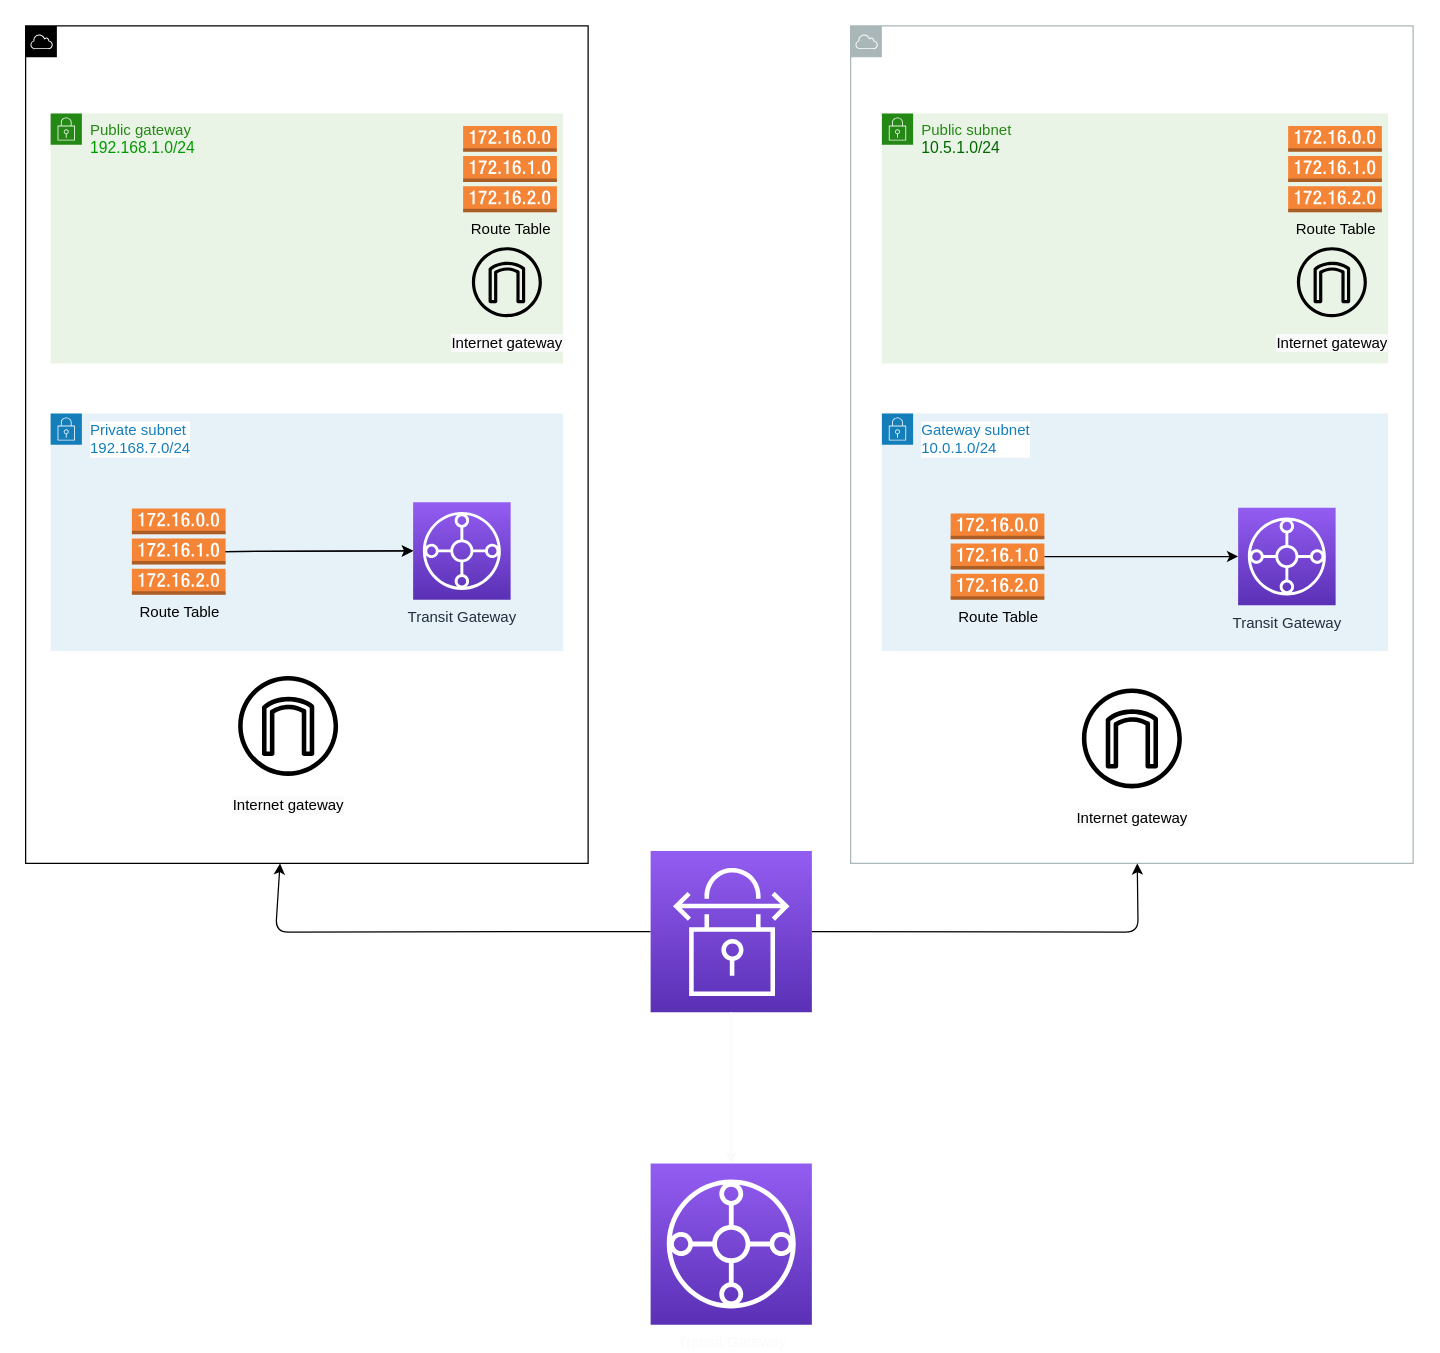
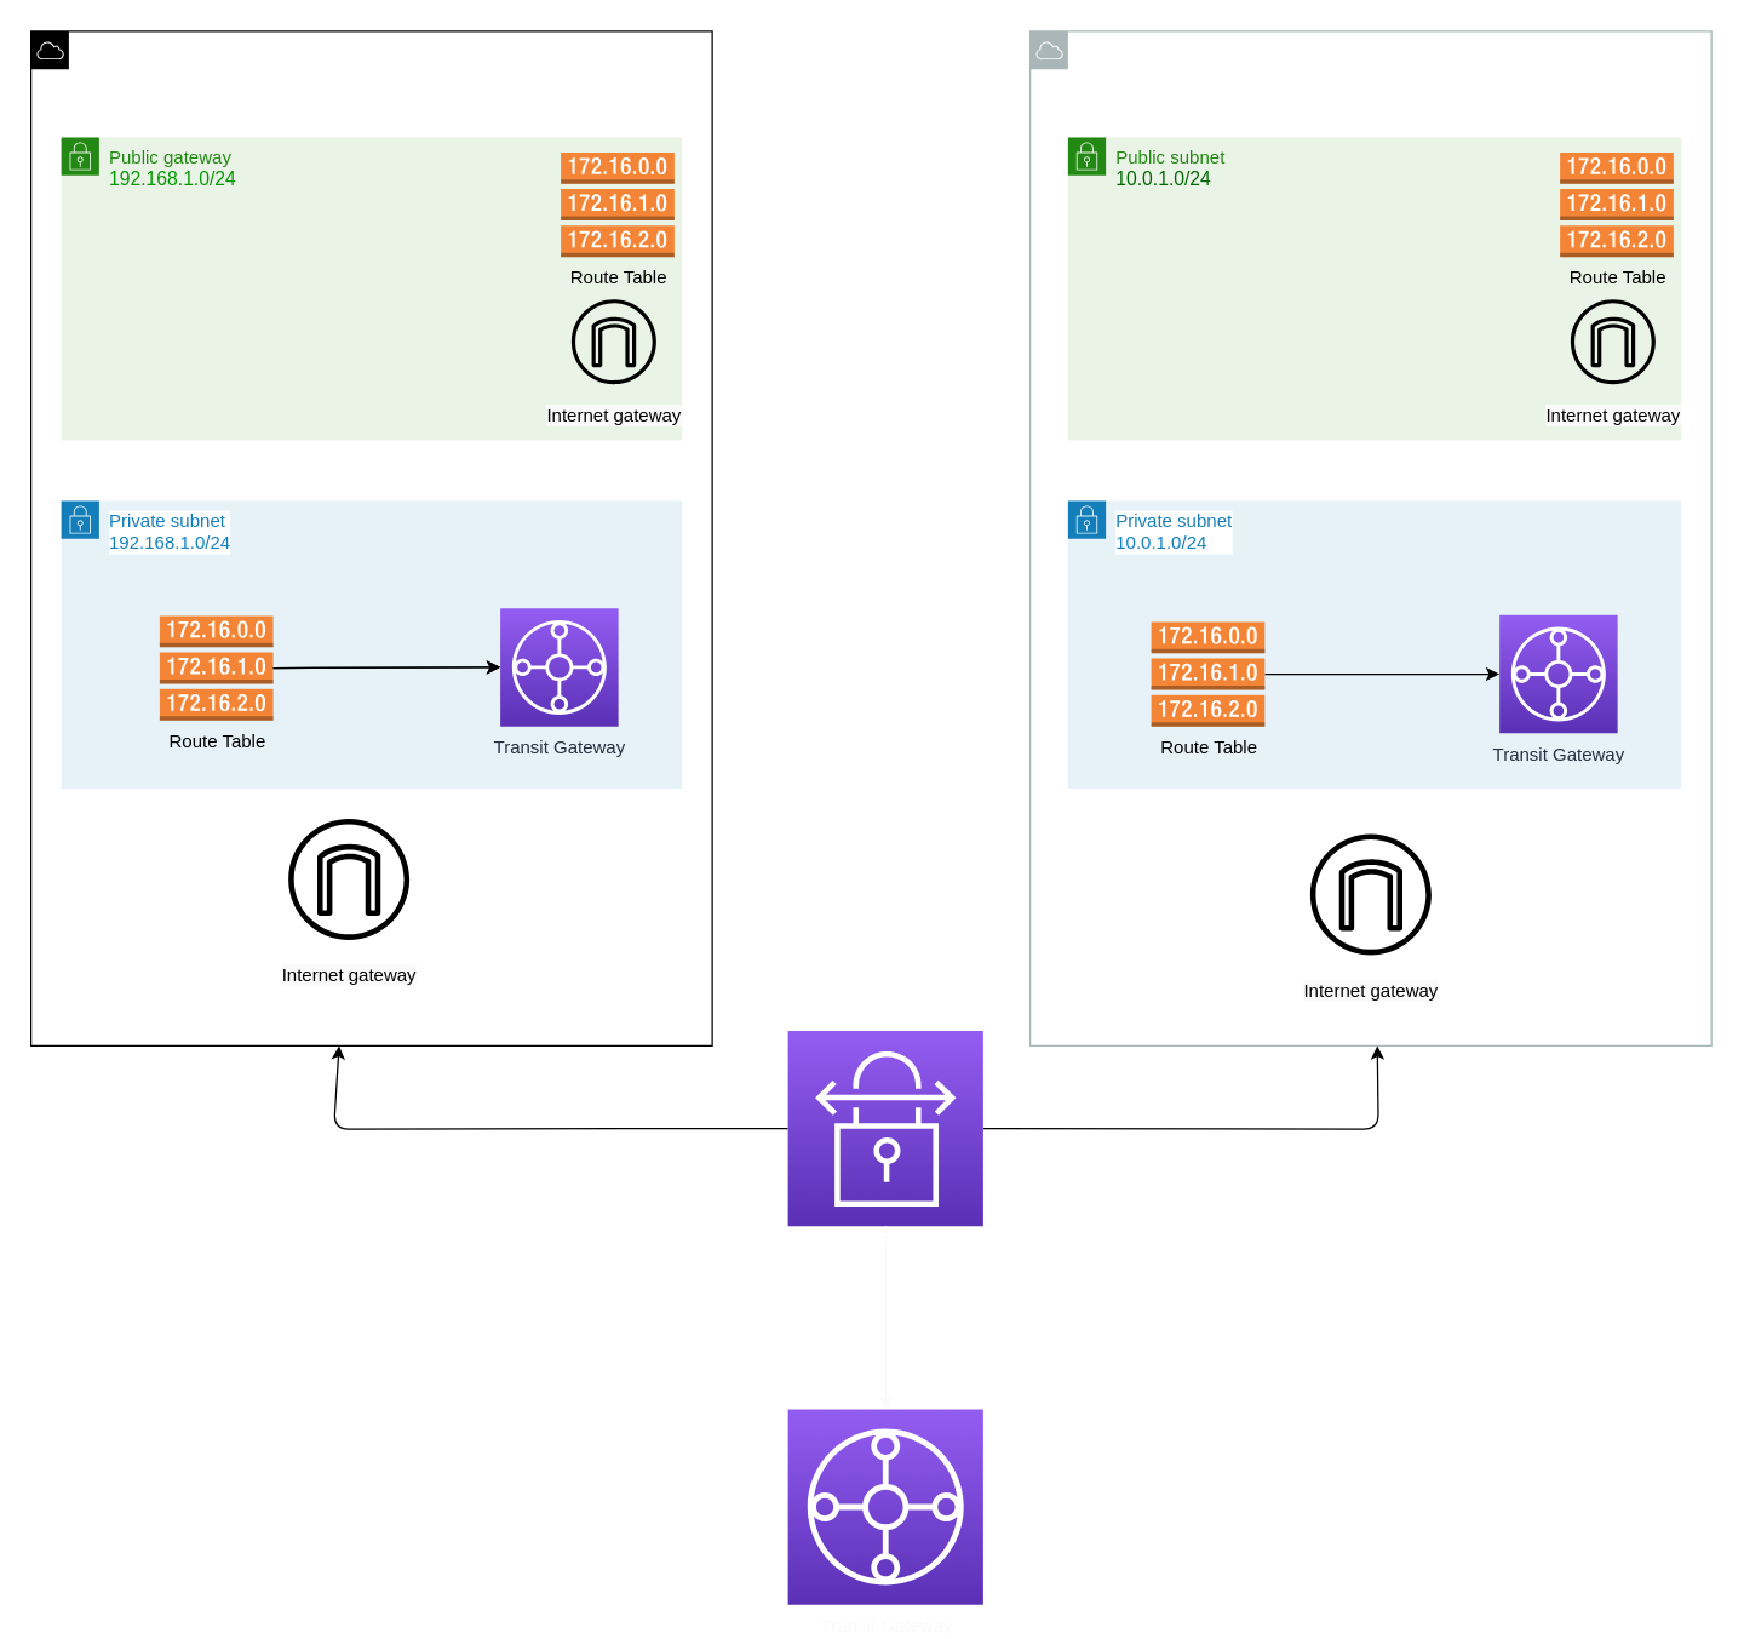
  <mxCell id="0" />
  <mxCell id="1" parent="0" />
- <mxCell id="2" value="&lt;pre style=&quot;font-family: var(--ds-font-family-code); overflow: auto; padding: calc(var(--ds-md-zoom)*8px)calc(var(--ds-md-zoom)*12px); word-break: break-all; color: rgb(255, 255, 255); font-size: 12.573px; margin-top: 0px !important; margin-bottom: 0px !important;&quot;&gt;On-Premises Network&lt;/pre&gt;" style="sketch=0;outlineConnect=0;html=1;whiteSpace=wrap;fontSize=12;fontStyle=0;shape=mxgraph.aws4.group;grIcon=mxgraph.aws4.group_aws_cloud;fillColor=none;verticalAlign=top;align=left;spacingLeft=30;dashed=0;" vertex="1" parent="1"><mxGeometry x="20" y="20" width="450" height="670" as="geometry" /></mxCell>
+ <mxCell id="2" value="&lt;pre style=&quot;font-family: var(--ds-font-family-code); overflow: auto; padding: calc(var(--ds-md-zoom)*8px)calc(var(--ds-md-zoom)*12px); word-break: break-all; color: rgb(255, 255, 255); font-size: 12.573px; margin-top: 0px !important; margin-bottom: 0px !important;&quot;&gt;On-Premises Public&lt;/pre&gt;" style="sketch=0;outlineConnect=0;html=1;whiteSpace=wrap;fontSize=12;fontStyle=0;shape=mxgraph.aws4.group;grIcon=mxgraph.aws4.group_aws_cloud;fillColor=none;verticalAlign=top;align=left;spacingLeft=30;dashed=0;" vertex="1" parent="1"><mxGeometry x="20" y="20" width="450" height="670" as="geometry" /></mxCell>
  <mxCell id="3" value="&lt;font color=&quot;#ffffff&quot;&gt;VPN Cloud&lt;/font&gt;" style="sketch=0;outlineConnect=0;gradientColor=none;html=1;whiteSpace=wrap;fontSize=12;fontStyle=0;shape=mxgraph.aws4.group;grIcon=mxgraph.aws4.group_aws_cloud;strokeColor=#AAB7B8;fillColor=none;verticalAlign=top;align=left;spacingLeft=30;fontColor=#AAB7B8;dashed=0;" vertex="1" parent="1"><mxGeometry x="680" y="20" width="450" height="670" as="geometry" /></mxCell>
  <mxCell id="4" value="Public gateway&lt;br&gt;&lt;pre style=&quot;font-family: var(--ds-font-family-code); overflow: auto; padding: calc(var(--ds-md-zoom)*8px)calc(var(--ds-md-zoom)*12px); word-break: break-all; font-size: 12.573px; margin-top: 0px !important; margin-bottom: 0px !important;&quot;&gt;&lt;font color=&quot;#009900&quot;&gt;192.168.1.0/24&lt;/font&gt;&lt;/pre&gt;" style="points=[[0,0],[0.25,0],[0.5,0],[0.75,0],[1,0],[1,0.25],[1,0.5],[1,0.75],[1,1],[0.75,1],[0.5,1],[0.25,1],[0,1],[0,0.75],[0,0.5],[0,0.25]];outlineConnect=0;gradientColor=none;html=1;whiteSpace=wrap;fontSize=12;fontStyle=0;container=1;pointerEvents=0;collapsible=0;recursiveResize=0;shape=mxgraph.aws4.group;grIcon=mxgraph.aws4.group_security_group;grStroke=0;strokeColor=#248814;fillColor=#E9F3E6;verticalAlign=top;align=left;spacingLeft=30;fontColor=#248814;dashed=0;labelBorderColor=none;" vertex="1" parent="1"><mxGeometry x="40" y="90" width="410" height="200" as="geometry" /></mxCell>
  <mxCell id="5" value="&lt;font style=&quot;background-color: rgb(250, 250, 250);&quot; color=&quot;#000000&quot;&gt;Internet gateway&lt;/font&gt;" style="sketch=0;outlineConnect=0;dashed=0;verticalLabelPosition=bottom;verticalAlign=top;align=center;html=1;fontSize=12;fontStyle=0;aspect=fixed;shape=mxgraph.aws4.resourceIcon;resIcon=mxgraph.aws4.internet_gateway;labelBackgroundColor=#FFFFFF;labelBorderColor=none;fillColor=none;strokeColor=#000000;" vertex="1" parent="4"><mxGeometry x="330" y="100" width="70" height="70" as="geometry" /></mxCell>
- <mxCell id="6" value="Public subnet&lt;br&gt;&lt;pre style=&quot;font-family: var(--ds-font-family-code); overflow: auto; padding: calc(var(--ds-md-zoom)*8px)calc(var(--ds-md-zoom)*12px); word-break: break-all; font-size: 12.573px; margin-top: 0px !important; margin-bottom: 0px !important;&quot;&gt;&lt;font color=&quot;#006600&quot;&gt;10.5.1.0/24&lt;/font&gt;&lt;/pre&gt;" style="points=[[0,0],[0.25,0],[0.5,0],[0.75,0],[1,0],[1,0.25],[1,0.5],[1,0.75],[1,1],[0.75,1],[0.5,1],[0.25,1],[0,1],[0,0.75],[0,0.5],[0,0.25]];outlineConnect=0;gradientColor=none;html=1;whiteSpace=wrap;fontSize=12;fontStyle=0;container=1;pointerEvents=0;collapsible=0;recursiveResize=0;shape=mxgraph.aws4.group;grIcon=mxgraph.aws4.group_security_group;grStroke=0;strokeColor=#248814;fillColor=#E9F3E6;verticalAlign=top;align=left;spacingLeft=30;fontColor=#248814;dashed=0;labelBorderColor=none;" vertex="1" parent="1"><mxGeometry x="705" y="90" width="405" height="200" as="geometry" /></mxCell>
+ <mxCell id="6" value="Public subnet&lt;br&gt;&lt;pre style=&quot;font-family: var(--ds-font-family-code); overflow: auto; padding: calc(var(--ds-md-zoom)*8px)calc(var(--ds-md-zoom)*12px); word-break: break-all; font-size: 12.573px; margin-top: 0px !important; margin-bottom: 0px !important;&quot;&gt;&lt;font color=&quot;#006600&quot;&gt;10.0.1.0/24&lt;/font&gt;&lt;/pre&gt;" style="points=[[0,0],[0.25,0],[0.5,0],[0.75,0],[1,0],[1,0.25],[1,0.5],[1,0.75],[1,1],[0.75,1],[0.5,1],[0.25,1],[0,1],[0,0.75],[0,0.5],[0,0.25]];outlineConnect=0;gradientColor=none;html=1;whiteSpace=wrap;fontSize=12;fontStyle=0;container=1;pointerEvents=0;collapsible=0;recursiveResize=0;shape=mxgraph.aws4.group;grIcon=mxgraph.aws4.group_security_group;grStroke=0;strokeColor=#248814;fillColor=#E9F3E6;verticalAlign=top;align=left;spacingLeft=30;fontColor=#248814;dashed=0;labelBorderColor=none;" vertex="1" parent="1"><mxGeometry x="705" y="90" width="405" height="200" as="geometry" /></mxCell>
  <mxCell id="7" value="&lt;font color=&quot;#000000&quot;&gt;Route Table&lt;/font&gt;" style="outlineConnect=0;dashed=0;verticalLabelPosition=bottom;verticalAlign=top;align=center;html=1;shape=mxgraph.aws3.route_table;fillColor=#F58536;gradientColor=none;labelBackgroundColor=none;labelBorderColor=none;strokeColor=#FFFFFF;fontColor=#FFFFFF;" vertex="1" parent="6"><mxGeometry x="325" y="10" width="75" height="69" as="geometry" /></mxCell>
- <mxCell id="8" value="Private subnet&lt;br&gt;192.168.7.0/24" style="points=[[0,0],[0.25,0],[0.5,0],[0.75,0],[1,0],[1,0.25],[1,0.5],[1,0.75],[1,1],[0.75,1],[0.5,1],[0.25,1],[0,1],[0,0.75],[0,0.5],[0,0.25]];outlineConnect=0;gradientColor=none;html=1;whiteSpace=wrap;fontSize=12;fontStyle=0;container=1;pointerEvents=0;collapsible=0;recursiveResize=0;shape=mxgraph.aws4.group;grIcon=mxgraph.aws4.group_security_group;grStroke=0;strokeColor=#147EBA;fillColor=#E6F2F8;verticalAlign=top;align=left;spacingLeft=30;fontColor=#147EBA;dashed=0;labelBackgroundColor=#FFFFFF;labelBorderColor=none;" vertex="1" parent="1"><mxGeometry x="40" y="330" width="410" height="190" as="geometry" /></mxCell>
+ <mxCell id="8" value="Private subnet&lt;br&gt;192.168.1.0/24" style="points=[[0,0],[0.25,0],[0.5,0],[0.75,0],[1,0],[1,0.25],[1,0.5],[1,0.75],[1,1],[0.75,1],[0.5,1],[0.25,1],[0,1],[0,0.75],[0,0.5],[0,0.25]];outlineConnect=0;gradientColor=none;html=1;whiteSpace=wrap;fontSize=12;fontStyle=0;container=1;pointerEvents=0;collapsible=0;recursiveResize=0;shape=mxgraph.aws4.group;grIcon=mxgraph.aws4.group_security_group;grStroke=0;strokeColor=#147EBA;fillColor=#E6F2F8;verticalAlign=top;align=left;spacingLeft=30;fontColor=#147EBA;dashed=0;labelBackgroundColor=#FFFFFF;labelBorderColor=none;" vertex="1" parent="1"><mxGeometry x="40" y="330" width="410" height="190" as="geometry" /></mxCell>
  <mxCell id="9" value="&lt;font color=&quot;#000000&quot;&gt;Route Table&lt;/font&gt;" style="outlineConnect=0;dashed=0;verticalLabelPosition=bottom;verticalAlign=top;align=center;html=1;shape=mxgraph.aws3.route_table;fillColor=#F58536;gradientColor=none;labelBackgroundColor=none;labelBorderColor=none;strokeColor=#FFFFFF;fontColor=#FFFFFF;" vertex="1" parent="8"><mxGeometry x="65" y="76" width="75" height="69" as="geometry" /></mxCell>
- <mxCell id="10" value="Gateway subnet&lt;br&gt;10.0.1.0/24" style="points=[[0,0],[0.25,0],[0.5,0],[0.75,0],[1,0],[1,0.25],[1,0.5],[1,0.75],[1,1],[0.75,1],[0.5,1],[0.25,1],[0,1],[0,0.75],[0,0.5],[0,0.25]];outlineConnect=0;gradientColor=none;html=1;whiteSpace=wrap;fontSize=12;fontStyle=0;container=1;pointerEvents=0;collapsible=0;recursiveResize=0;shape=mxgraph.aws4.group;grIcon=mxgraph.aws4.group_security_group;grStroke=0;strokeColor=#147EBA;fillColor=#E6F2F8;verticalAlign=top;align=left;spacingLeft=30;fontColor=#147EBA;dashed=0;labelBackgroundColor=#FFFFFF;labelBorderColor=none;" vertex="1" parent="1"><mxGeometry x="705" y="330" width="405" height="190" as="geometry" /></mxCell>
+ <mxCell id="10" value="Private subnet&lt;br&gt;10.0.1.0/24" style="points=[[0,0],[0.25,0],[0.5,0],[0.75,0],[1,0],[1,0.25],[1,0.5],[1,0.75],[1,1],[0.75,1],[0.5,1],[0.25,1],[0,1],[0,0.75],[0,0.5],[0,0.25]];outlineConnect=0;gradientColor=none;html=1;whiteSpace=wrap;fontSize=12;fontStyle=0;container=1;pointerEvents=0;collapsible=0;recursiveResize=0;shape=mxgraph.aws4.group;grIcon=mxgraph.aws4.group_security_group;grStroke=0;strokeColor=#147EBA;fillColor=#E6F2F8;verticalAlign=top;align=left;spacingLeft=30;fontColor=#147EBA;dashed=0;labelBackgroundColor=#FFFFFF;labelBorderColor=none;" vertex="1" parent="1"><mxGeometry x="705" y="330" width="405" height="190" as="geometry" /></mxCell>
  <mxCell id="11" value="Transit Gateway" style="sketch=0;points=[[0,0,0],[0.25,0,0],[0.5,0,0],[0.75,0,0],[1,0,0],[0,1,0],[0.25,1,0],[0.5,1,0],[0.75,1,0],[1,1,0],[0,0.25,0],[0,0.5,0],[0,0.75,0],[1,0.25,0],[1,0.5,0],[1,0.75,0]];outlineConnect=0;fontColor=#232F3E;gradientColor=#945DF2;gradientDirection=north;fillColor=#5A30B5;strokeColor=#ffffff;dashed=0;verticalLabelPosition=bottom;verticalAlign=top;align=center;html=1;fontSize=12;fontStyle=0;aspect=fixed;shape=mxgraph.aws4.resourceIcon;resIcon=mxgraph.aws4.transit_gateway;labelBackgroundColor=none;labelBorderColor=none;" vertex="1" parent="10"><mxGeometry x="285" y="75.5" width="78" height="78" as="geometry" /></mxCell>
  <mxCell id="12" style="edgeStyle=none;html=1;exitX=1;exitY=0.5;exitDx=0;exitDy=0;exitPerimeter=0;entryX=0;entryY=0.5;entryDx=0;entryDy=0;entryPerimeter=0;strokeColor=#000000;fontColor=#000000;" edge="1" parent="10" source="13" target="11"><mxGeometry relative="1" as="geometry" /></mxCell>
  <mxCell id="13" value="&lt;font color=&quot;#000000&quot;&gt;Route Table&lt;/font&gt;" style="outlineConnect=0;dashed=0;verticalLabelPosition=bottom;verticalAlign=top;align=center;html=1;shape=mxgraph.aws3.route_table;fillColor=#F58536;gradientColor=none;labelBackgroundColor=none;labelBorderColor=none;strokeColor=#FFFFFF;fontColor=#FFFFFF;" vertex="1" parent="10"><mxGeometry x="55" y="80" width="75" height="69" as="geometry" /></mxCell>
  <mxCell id="14" value="&lt;font style=&quot;background-color: rgb(250, 250, 250);&quot; color=&quot;#000000&quot;&gt;Internet gateway&lt;/font&gt;" style="sketch=0;outlineConnect=0;fillColor=none;dashed=0;verticalLabelPosition=bottom;verticalAlign=top;align=center;html=1;fontSize=12;fontStyle=0;aspect=fixed;shape=mxgraph.aws4.resourceIcon;resIcon=mxgraph.aws4.internet_gateway;labelBackgroundColor=#FFFFFF;labelBorderColor=none;" vertex="1" parent="1"><mxGeometry x="180" y="530" width="100" height="100" as="geometry" /></mxCell>
  <mxCell id="15" value="&lt;font style=&quot;background-color: rgb(250, 250, 250);&quot; color=&quot;#000000&quot;&gt;Internet gateway&lt;/font&gt;" style="sketch=0;outlineConnect=0;fillColor=none;dashed=0;verticalLabelPosition=bottom;verticalAlign=top;align=center;html=1;fontSize=12;fontStyle=0;aspect=fixed;shape=mxgraph.aws4.resourceIcon;resIcon=mxgraph.aws4.internet_gateway;labelBackgroundColor=#FFFFFF;labelBorderColor=none;" vertex="1" parent="1"><mxGeometry x="855" y="540" width="100" height="100" as="geometry" /></mxCell>
  <mxCell id="16" style="edgeStyle=none;html=1;fontColor=#000000;" edge="1" parent="1" source="18" target="3"><mxGeometry relative="1" as="geometry"><Array as="points"><mxPoint x="910" y="745" /></Array></mxGeometry></mxCell>
  <mxCell id="17" style="edgeStyle=none;html=1;exitX=0;exitY=0.5;exitDx=0;exitDy=0;exitPerimeter=0;fontColor=#000000;" edge="1" parent="1" source="18" target="2"><mxGeometry relative="1" as="geometry"><Array as="points"><mxPoint x="220" y="745" /></Array></mxGeometry></mxCell>
  <mxCell id="18" value="" style="sketch=0;points=[[0,0,0],[0.25,0,0],[0.5,0,0],[0.75,0,0],[1,0,0],[0,1,0],[0.25,1,0],[0.5,1,0],[0.75,1,0],[1,1,0],[0,0.25,0],[0,0.5,0],[0,0.75,0],[1,0.25,0],[1,0.5,0],[1,0.75,0]];outlineConnect=0;fontColor=#232F3E;gradientColor=#945DF2;gradientDirection=north;fillColor=#5A30B5;strokeColor=#ffffff;dashed=0;verticalLabelPosition=bottom;verticalAlign=top;align=center;html=1;fontSize=12;fontStyle=0;aspect=fixed;shape=mxgraph.aws4.resourceIcon;resIcon=mxgraph.aws4.site_to_site_vpn;labelBackgroundColor=none;labelBorderColor=none;" vertex="1" parent="1"><mxGeometry x="520" y="680" width="129" height="129" as="geometry" /></mxCell>
  <mxCell id="19" style="edgeStyle=none;html=1;exitX=0.5;exitY=0;exitDx=0;exitDy=0;entryX=0.5;entryY=0;entryDx=0;entryDy=0;entryPerimeter=0;strokeColor=#FAFAFA;fontColor=#FAFAFA;" edge="1" parent="1" source="20" target="26"><mxGeometry relative="1" as="geometry" /></mxCell>
  <mxCell id="20" value="&lt;pre style=&quot;font-family: var(--ds-font-family-code); overflow: auto; padding: calc(var(--ds-md-zoom)*8px)calc(var(--ds-md-zoom)*12px); word-break: break-all; color: rgb(255, 255, 255); font-size: 12.573px; text-align: start; margin-top: 0px !important; margin-bottom: 0px !important;&quot;&gt;Site-to-Site AWS&lt;/pre&gt;&lt;pre style=&quot;font-family: var(--ds-font-family-code); overflow: auto; padding: calc(var(--ds-md-zoom)*8px)calc(var(--ds-md-zoom)*12px); word-break: break-all; color: rgb(255, 255, 255); font-size: 12.573px; text-align: start; margin-top: 0px !important; margin-bottom: 0px !important;&quot;&gt;&lt;pre style=&quot;font-family: var(--ds-font-family-code); overflow: auto; padding: calc(var(--ds-md-zoom)*8px)calc(var(--ds-md-zoom)*12px); word-break: break-all; margin-top: 0px !important; margin-bottom: 0px !important;&quot;&gt;(Secure Tunnel)&lt;/pre&gt;&lt;/pre&gt;" style="text;html=1;strokeColor=none;fillColor=none;align=center;verticalAlign=middle;whiteSpace=wrap;rounded=0;labelBackgroundColor=none;labelBorderColor=none;fontColor=#FAFAFA;" vertex="1" parent="1"><mxGeometry x="554.5" y="809" width="60" height="30" as="geometry" /></mxCell>
  <mxCell id="21" value="&lt;font color=&quot;#000000&quot;&gt;Route Table&lt;/font&gt;" style="outlineConnect=0;dashed=0;verticalLabelPosition=bottom;verticalAlign=top;align=center;html=1;shape=mxgraph.aws3.route_table;fillColor=#F58536;gradientColor=none;labelBackgroundColor=none;labelBorderColor=none;strokeColor=#FFFFFF;fontColor=#FFFFFF;" vertex="1" parent="1"><mxGeometry x="370" y="100" width="75" height="69" as="geometry" /></mxCell>
  <mxCell id="22" value="&lt;font style=&quot;background-color: rgb(250, 250, 250);&quot; color=&quot;#000000&quot;&gt;Internet gateway&lt;/font&gt;" style="sketch=0;outlineConnect=0;dashed=0;verticalLabelPosition=bottom;verticalAlign=top;align=center;html=1;fontSize=12;fontStyle=0;aspect=fixed;shape=mxgraph.aws4.resourceIcon;resIcon=mxgraph.aws4.internet_gateway;labelBackgroundColor=#FFFFFF;labelBorderColor=none;fillColor=none;strokeColor=#000000;" vertex="1" parent="1"><mxGeometry x="1030" y="190" width="70" height="70" as="geometry" /></mxCell>
  <mxCell id="23" value="Transit Gateway" style="sketch=0;points=[[0,0,0],[0.25,0,0],[0.5,0,0],[0.75,0,0],[1,0,0],[0,1,0],[0.25,1,0],[0.5,1,0],[0.75,1,0],[1,1,0],[0,0.25,0],[0,0.5,0],[0,0.75,0],[1,0.25,0],[1,0.5,0],[1,0.75,0]];outlineConnect=0;fontColor=#232F3E;gradientColor=#945DF2;gradientDirection=north;fillColor=#5A30B5;strokeColor=#ffffff;dashed=0;verticalLabelPosition=bottom;verticalAlign=top;align=center;html=1;fontSize=12;fontStyle=0;aspect=fixed;shape=mxgraph.aws4.resourceIcon;resIcon=mxgraph.aws4.transit_gateway;labelBackgroundColor=none;labelBorderColor=none;" vertex="1" parent="1"><mxGeometry x="330" y="401" width="78" height="78" as="geometry" /></mxCell>
  <mxCell id="24" style="edgeStyle=none;html=1;exitX=1;exitY=0.5;exitDx=0;exitDy=0;exitPerimeter=0;entryX=0;entryY=0.5;entryDx=0;entryDy=0;entryPerimeter=0;fontColor=#000000;" edge="1" parent="1" source="9" target="23"><mxGeometry relative="1" as="geometry" /></mxCell>
  <mxCell id="25" style="edgeStyle=none;html=1;exitX=1;exitY=0.5;exitDx=0;exitDy=0;exitPerimeter=0;entryX=0;entryY=0.5;entryDx=0;entryDy=0;entryPerimeter=0;fontColor=#000000;strokeColor=#000000;" edge="1" parent="1" source="9" target="23"><mxGeometry relative="1" as="geometry" /></mxCell>
  <mxCell id="26" value="&lt;font color=&quot;#fafafa&quot;&gt;Transit Gateway&lt;/font&gt;" style="sketch=0;points=[[0,0,0],[0.25,0,0],[0.5,0,0],[0.75,0,0],[1,0,0],[0,1,0],[0.25,1,0],[0.5,1,0],[0.75,1,0],[1,1,0],[0,0.25,0],[0,0.5,0],[0,0.75,0],[1,0.25,0],[1,0.5,0],[1,0.75,0]];outlineConnect=0;fontColor=#232F3E;gradientColor=#945DF2;gradientDirection=north;fillColor=#5A30B5;strokeColor=#ffffff;dashed=0;verticalLabelPosition=bottom;verticalAlign=top;align=center;html=1;fontSize=12;fontStyle=0;aspect=fixed;shape=mxgraph.aws4.resourceIcon;resIcon=mxgraph.aws4.transit_gateway;labelBackgroundColor=none;labelBorderColor=none;" vertex="1" parent="1"><mxGeometry x="520" y="930" width="129" height="129" as="geometry" /></mxCell>
